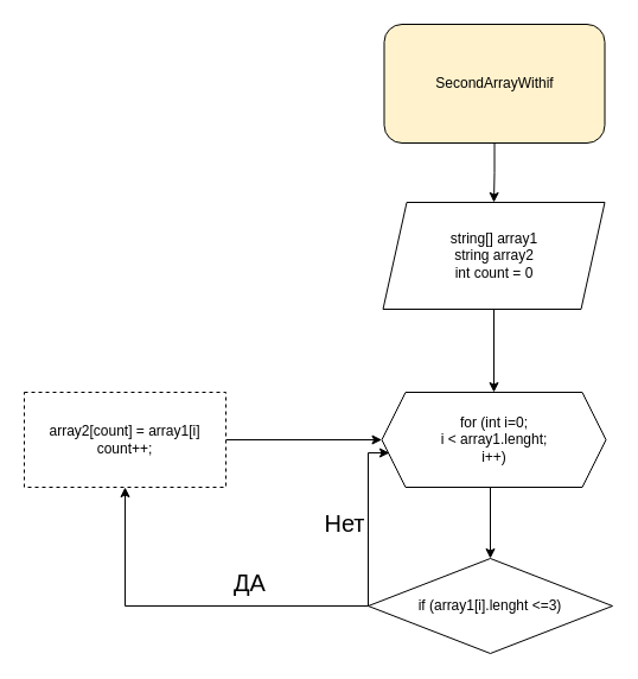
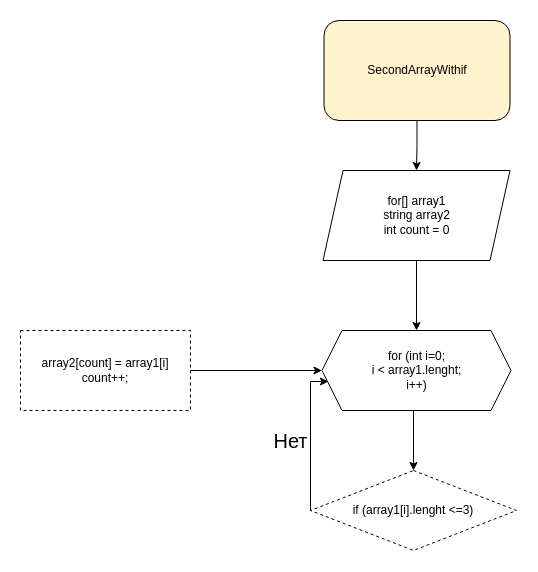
  <mxCell id="0" />
  <mxCell id="1" parent="0" />
  <mxCell id="2" style="edgeStyle=orthogonalEdgeStyle;rounded=0;orthogonalLoop=1;jettySize=auto;html=1;exitX=0.5;exitY=1;exitDx=0;exitDy=0;entryX=0.5;entryY=0;entryDx=0;entryDy=0;" edge="1" parent="1" source="3" target="5"><mxGeometry relative="1" as="geometry" /></mxCell>
  <mxCell id="3" value="SecondArrayWithif" style="rounded=1;whiteSpace=wrap;html=1;fillColor=#fff2cc;" vertex="1" parent="1"><mxGeometry x="323.5" y="20" width="186" height="100" as="geometry" /></mxCell>
  <mxCell id="4" style="edgeStyle=orthogonalEdgeStyle;rounded=0;orthogonalLoop=1;jettySize=auto;html=1;exitX=0.5;exitY=1;exitDx=0;exitDy=0;entryX=0.5;entryY=0;entryDx=0;entryDy=0;" edge="1" parent="1" source="5" target="7"><mxGeometry relative="1" as="geometry" /></mxCell>
- <mxCell id="5" value="string[] array1&lt;br&gt;string array2&lt;br&gt;int count = 0" style="shape=parallelogram;perimeter=parallelogramPerimeter;whiteSpace=wrap;html=1;fixedSize=1;" vertex="1" parent="1"><mxGeometry x="322.5" y="170" width="187" height="90" as="geometry" /></mxCell>
+ <mxCell id="5" value="for[] array1&lt;br&gt;string array2&lt;br&gt;int count = 0" style="shape=parallelogram;perimeter=parallelogramPerimeter;whiteSpace=wrap;html=1;fixedSize=1;" vertex="1" parent="1"><mxGeometry x="322.5" y="170" width="187" height="90" as="geometry" /></mxCell>
  <mxCell id="6" style="edgeStyle=orthogonalEdgeStyle;rounded=0;orthogonalLoop=1;jettySize=auto;html=1;exitX=0.5;exitY=1;exitDx=0;exitDy=0;entryX=0.5;entryY=0;entryDx=0;entryDy=0;" edge="1" parent="1" source="7" target="10"><mxGeometry relative="1" as="geometry"><Array as="points"><mxPoint x="413" y="410" /></Array></mxGeometry></mxCell>
  <mxCell id="7" value="for (int i=0;&lt;br&gt;i &amp;lt; array1.lenght;&lt;br&gt;i++)" style="shape=hexagon;perimeter=hexagonPerimeter2;whiteSpace=wrap;html=1;fixedSize=1;" vertex="1" parent="1"><mxGeometry x="321.5" y="330" width="189" height="80" as="geometry" /></mxCell>
- <mxCell id="8" value="&lt;font style=&quot;font-size: 20px;&quot;&gt;ДА&lt;/font&gt;" style="edgeStyle=orthogonalEdgeStyle;rounded=0;orthogonalLoop=1;jettySize=auto;html=1;exitX=0;exitY=0.5;exitDx=0;exitDy=0;entryX=0.5;entryY=1;entryDx=0;entryDy=0;jumpSize=24;" edge="1" parent="1" source="10" target="12"><mxGeometry x="-0.344" y="-20" relative="1" as="geometry"><mxPoint x="90" y="510" as="targetPoint" /><mxPoint as="offset" /></mxGeometry></mxCell>
  <mxCell id="9" value="&lt;font style=&quot;font-size: 20px;&quot;&gt;Нет&lt;/font&gt;" style="edgeStyle=orthogonalEdgeStyle;rounded=0;orthogonalLoop=1;jettySize=auto;html=1;exitX=0;exitY=0.5;exitDx=0;exitDy=0;entryX=0.034;entryY=0.638;entryDx=0;entryDy=0;entryPerimeter=0;" edge="1" parent="1" source="10" target="7"><mxGeometry x="-0.047" y="20" relative="1" as="geometry"><Array as="points"><mxPoint x="310" y="510" /><mxPoint x="310" y="381" /></Array><mxPoint as="offset" /></mxGeometry></mxCell>
- <mxCell id="10" value="if (array1[i].lenght &amp;lt;=3)" style="rhombus;whiteSpace=wrap;html=1;" vertex="1" parent="1"><mxGeometry x="310" y="470" width="206" height="80" as="geometry" /></mxCell>
+ <mxCell id="10" value="if (array1[i].lenght &amp;lt;=3)" style="rhombus;whiteSpace=wrap;html=1;dashed=1;" vertex="1" parent="1"><mxGeometry x="310" y="470" width="206" height="80" as="geometry" /></mxCell>
  <mxCell id="11" style="edgeStyle=orthogonalEdgeStyle;rounded=0;orthogonalLoop=1;jettySize=auto;html=1;exitX=1;exitY=0.5;exitDx=0;exitDy=0;entryX=0;entryY=0.5;entryDx=0;entryDy=0;" edge="1" parent="1" source="12" target="7"><mxGeometry relative="1" as="geometry" /></mxCell>
  <mxCell id="12" value="array2[count] = array1[i]&lt;br&gt;count++;" style="rounded=0;whiteSpace=wrap;html=1;dashed=1;" vertex="1" parent="1"><mxGeometry x="20" y="330" width="170" height="80" as="geometry" /></mxCell>
